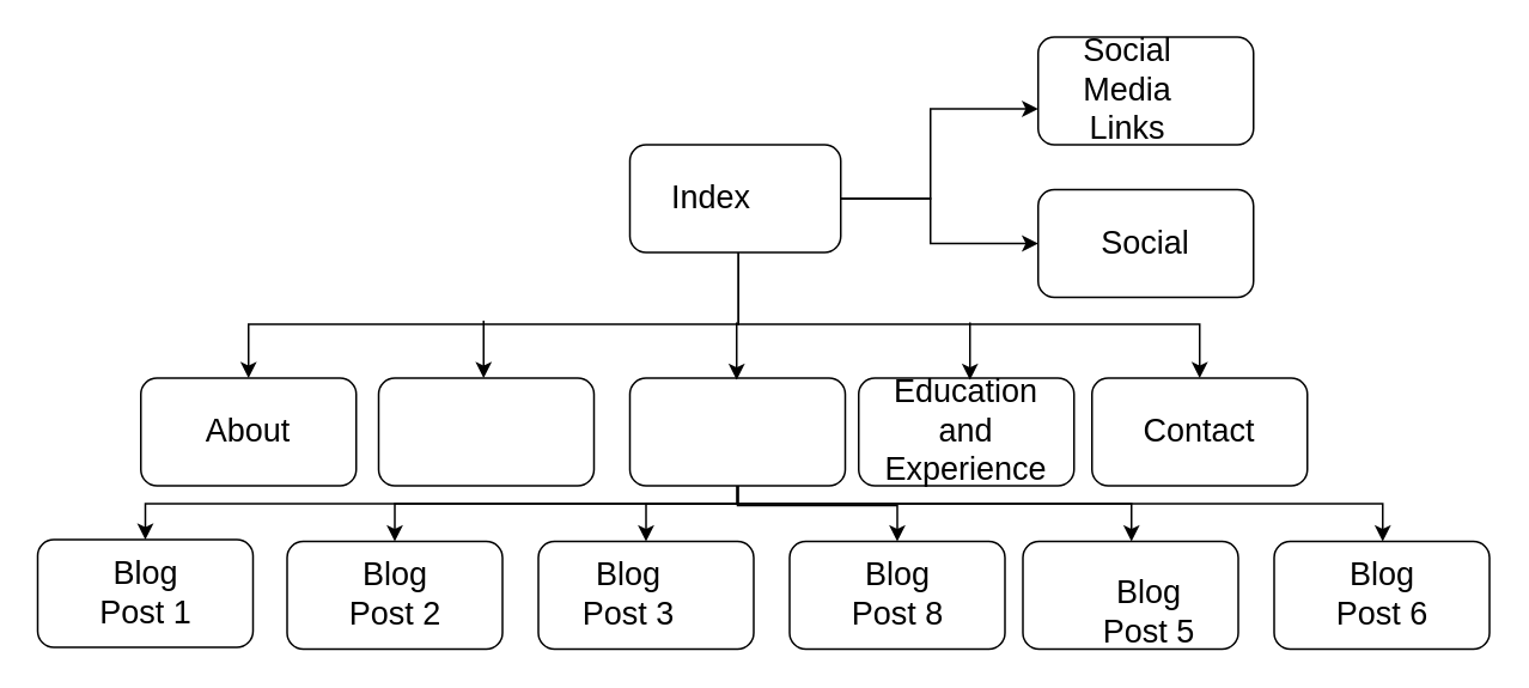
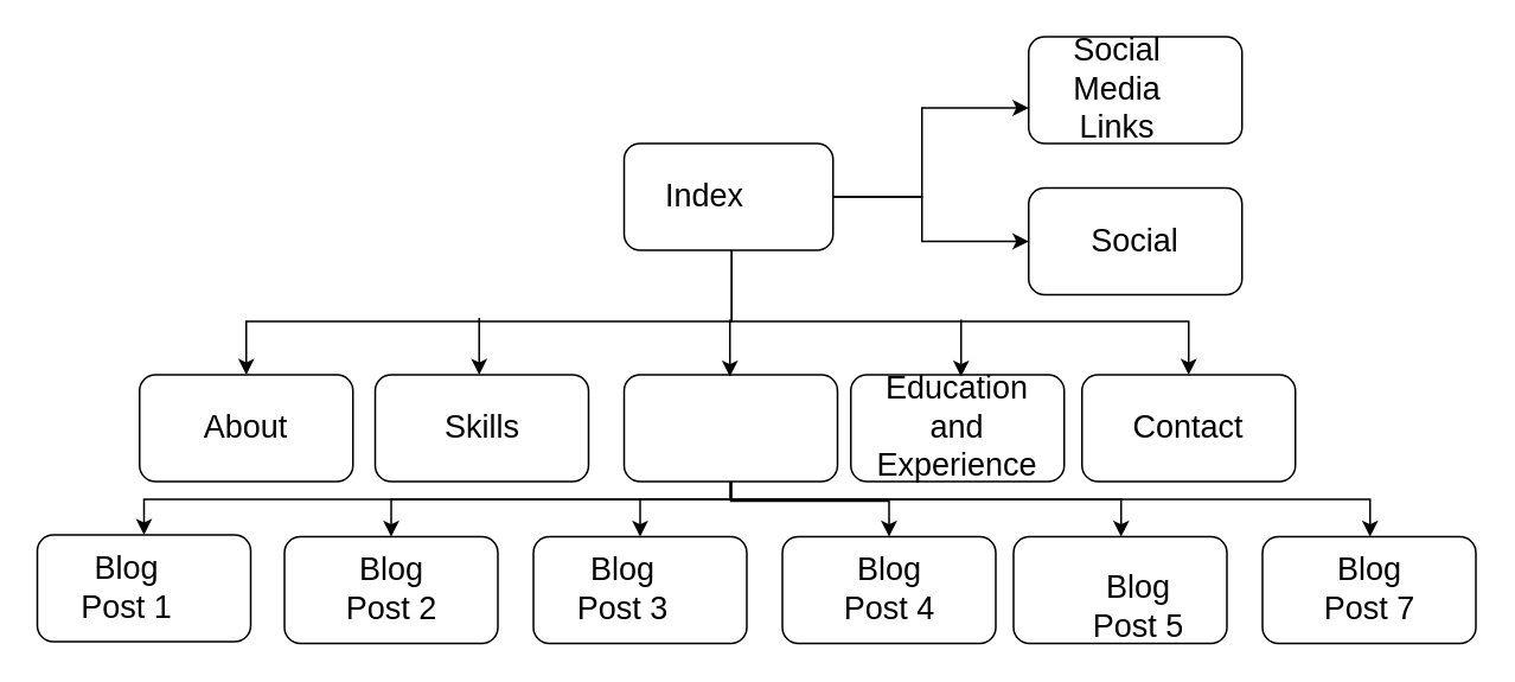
  <mxCell id="0" />
  <mxCell id="1" parent="0" />
  <mxCell id="2" style="edgeStyle=orthogonalEdgeStyle;rounded=0;orthogonalLoop=1;jettySize=auto;html=1;entryX=0.5;entryY=0;entryDx=0;entryDy=0;" edge="1" parent="1" source="6" target="8"><mxGeometry relative="1" as="geometry"><mxPoint x="138" y="180" as="targetPoint" /><Array as="points"><mxPoint x="411" y="180" /><mxPoint x="138" y="180" /></Array></mxGeometry></mxCell>
  <mxCell id="3" style="edgeStyle=orthogonalEdgeStyle;rounded=0;orthogonalLoop=1;jettySize=auto;html=1;entryX=0.5;entryY=0;entryDx=0;entryDy=0;" edge="1" parent="1" source="6" target="14"><mxGeometry relative="1" as="geometry"><Array as="points"><mxPoint x="411" y="180" /><mxPoint x="668" y="180" /></Array></mxGeometry></mxCell>
  <mxCell id="4" style="edgeStyle=orthogonalEdgeStyle;rounded=0;orthogonalLoop=1;jettySize=auto;html=1;entryX=0;entryY=0.5;entryDx=0;entryDy=0;" edge="1" parent="1" source="6"><mxGeometry relative="1" as="geometry"><mxPoint x="578" y="60" as="targetPoint" /><Array as="points"><mxPoint x="518" y="110" /><mxPoint x="518" y="60" /></Array></mxGeometry></mxCell>
  <mxCell id="5" style="edgeStyle=orthogonalEdgeStyle;rounded=0;orthogonalLoop=1;jettySize=auto;html=1;" edge="1" parent="1" source="6" target="25"><mxGeometry relative="1" as="geometry"><Array as="points"><mxPoint x="518" y="110" /><mxPoint x="518" y="135" /></Array></mxGeometry></mxCell>
  <mxCell id="6" value="" style="rounded=1;whiteSpace=wrap;html=1;" vertex="1" parent="1"><mxGeometry x="350.5" y="80" width="117.5" height="60" as="geometry" /></mxCell>
  <mxCell id="7" value="&lt;font style=&quot;font-size: 18px;&quot;&gt;Index&lt;/font&gt;" style="text;html=1;strokeColor=none;fillColor=none;align=center;verticalAlign=middle;whiteSpace=wrap;rounded=0;" vertex="1" parent="1"><mxGeometry x="365.5" y="95" width="60" height="30" as="geometry" /></mxCell>
  <mxCell id="8" value="" style="rounded=1;whiteSpace=wrap;html=1;" vertex="1" parent="1"><mxGeometry x="78" y="210" width="120" height="60" as="geometry" /></mxCell>
  <mxCell id="9" value="&lt;font style=&quot;font-size: 18px;&quot;&gt;About&lt;/font&gt;" style="text;html=1;strokeColor=none;fillColor=none;align=center;verticalAlign=middle;whiteSpace=wrap;rounded=0;" vertex="1" parent="1"><mxGeometry x="108" y="225" width="60" height="30" as="geometry" /></mxCell>
  <mxCell id="10" value="" style="rounded=1;whiteSpace=wrap;html=1;" vertex="1" parent="1"><mxGeometry x="210.5" y="210" width="120" height="60" as="geometry" /></mxCell>
+ <mxCell id="11" value="&lt;font style=&quot;font-size: 18px;&quot;&gt;Skills&lt;/font&gt;" style="text;html=1;strokeColor=none;fillColor=none;align=center;verticalAlign=middle;whiteSpace=wrap;rounded=0;" vertex="1" parent="1"><mxGeometry x="240.5" y="225" width="60" height="30" as="geometry" /></mxCell>
  <mxCell id="12" value="" style="rounded=1;whiteSpace=wrap;html=1;" vertex="1" parent="1"><mxGeometry x="478" y="210" width="120" height="60" as="geometry" /></mxCell>
  <mxCell id="13" value="&lt;font style=&quot;font-size: 18px;&quot;&gt;Education and Experience&lt;/font&gt;" style="text;html=1;strokeColor=none;fillColor=none;align=center;verticalAlign=middle;whiteSpace=wrap;rounded=0;" vertex="1" parent="1"><mxGeometry x="508" y="225" width="60" height="30" as="geometry" /></mxCell>
  <mxCell id="14" value="" style="rounded=1;whiteSpace=wrap;html=1;" vertex="1" parent="1"><mxGeometry x="608" y="210" width="120" height="60" as="geometry" /></mxCell>
  <mxCell id="15" value="&lt;font style=&quot;font-size: 18px;&quot;&gt;Contact&lt;/font&gt;" style="text;html=1;strokeColor=none;fillColor=none;align=center;verticalAlign=middle;whiteSpace=wrap;rounded=0;" vertex="1" parent="1"><mxGeometry x="638" y="225" width="60" height="30" as="geometry" /></mxCell>
  <mxCell id="16" style="edgeStyle=orthogonalEdgeStyle;rounded=0;orthogonalLoop=1;jettySize=auto;html=1;entryX=0.5;entryY=0;entryDx=0;entryDy=0;" edge="1" parent="1" source="22" target="30"><mxGeometry relative="1" as="geometry"><Array as="points"><mxPoint x="410" y="280" /><mxPoint x="80" y="280" /></Array></mxGeometry></mxCell>
  <mxCell id="17" style="edgeStyle=orthogonalEdgeStyle;rounded=0;orthogonalLoop=1;jettySize=auto;html=1;entryX=0.5;entryY=0;entryDx=0;entryDy=0;" edge="1" parent="1" source="22" target="36"><mxGeometry relative="1" as="geometry"><Array as="points"><mxPoint x="410" y="281" /><mxPoint x="500" y="281" /></Array></mxGeometry></mxCell>
  <mxCell id="18" style="edgeStyle=orthogonalEdgeStyle;rounded=0;orthogonalLoop=1;jettySize=auto;html=1;entryX=0.5;entryY=0;entryDx=0;entryDy=0;" edge="1" parent="1" source="22" target="34"><mxGeometry relative="1" as="geometry"><Array as="points"><mxPoint x="410" y="280" /><mxPoint x="360" y="280" /></Array></mxGeometry></mxCell>
  <mxCell id="19" style="edgeStyle=orthogonalEdgeStyle;rounded=0;orthogonalLoop=1;jettySize=auto;html=1;entryX=0.5;entryY=0;entryDx=0;entryDy=0;" edge="1" parent="1" source="22" target="32"><mxGeometry relative="1" as="geometry"><Array as="points"><mxPoint x="410" y="280" /><mxPoint x="220" y="280" /></Array></mxGeometry></mxCell>
  <mxCell id="20" style="edgeStyle=orthogonalEdgeStyle;rounded=0;orthogonalLoop=1;jettySize=auto;html=1;" edge="1" parent="1" source="22" target="38"><mxGeometry relative="1" as="geometry"><Array as="points"><mxPoint x="410" y="280" /><mxPoint x="630" y="280" /></Array></mxGeometry></mxCell>
  <mxCell id="21" style="edgeStyle=orthogonalEdgeStyle;rounded=0;orthogonalLoop=1;jettySize=auto;html=1;" edge="1" parent="1" source="22" target="40"><mxGeometry relative="1" as="geometry"><Array as="points"><mxPoint x="410" y="280" /><mxPoint x="770" y="280" /></Array></mxGeometry></mxCell>
  <mxCell id="22" value="" style="rounded=1;whiteSpace=wrap;html=1;" vertex="1" parent="1"><mxGeometry x="350.5" y="210" width="120" height="60" as="geometry" /></mxCell>
  <mxCell id="23" value="" style="rounded=1;whiteSpace=wrap;html=1;" vertex="1" parent="1"><mxGeometry x="578" y="20" width="120" height="60" as="geometry" /></mxCell>
  <mxCell id="24" value="&lt;font style=&quot;font-size: 18px;&quot;&gt;Social Media Links&lt;/font&gt;" style="text;html=1;strokeColor=none;fillColor=none;align=center;verticalAlign=middle;whiteSpace=wrap;rounded=0;" vertex="1" parent="1"><mxGeometry x="598" y="35" width="60" height="30" as="geometry" /></mxCell>
  <mxCell id="25" value="" style="rounded=1;whiteSpace=wrap;html=1;" vertex="1" parent="1"><mxGeometry x="578" y="105" width="120" height="60" as="geometry" /></mxCell>
  <mxCell id="26" value="&lt;font style=&quot;font-size: 18px;&quot;&gt;Social&lt;/font&gt;" style="text;html=1;strokeColor=none;fillColor=none;align=center;verticalAlign=middle;whiteSpace=wrap;rounded=0;" vertex="1" parent="1"><mxGeometry x="608" y="120" width="60" height="30" as="geometry" /></mxCell>
  <mxCell id="27" value="" style="endArrow=classic;html=1;rounded=0;" edge="1" parent="1"><mxGeometry width="50" height="50" relative="1" as="geometry"><mxPoint x="269" y="178" as="sourcePoint" /><mxPoint x="269" y="210" as="targetPoint" /></mxGeometry></mxCell>
  <mxCell id="28" value="" style="endArrow=classic;html=1;rounded=0;" edge="1" parent="1"><mxGeometry width="50" height="50" relative="1" as="geometry"><mxPoint x="410" y="179" as="sourcePoint" /><mxPoint x="410" y="211" as="targetPoint" /></mxGeometry></mxCell>
  <mxCell id="29" value="" style="endArrow=classic;html=1;rounded=0;" edge="1" parent="1"><mxGeometry width="50" height="50" relative="1" as="geometry"><mxPoint x="540" y="179" as="sourcePoint" /><mxPoint x="540" y="211" as="targetPoint" /></mxGeometry></mxCell>
  <mxCell id="30" value="" style="rounded=1;whiteSpace=wrap;html=1;" vertex="1" parent="1"><mxGeometry x="20.5" y="300" width="120" height="60" as="geometry" /></mxCell>
- <mxCell id="31" value="&lt;font style=&quot;font-size: 18px;&quot;&gt;Blog Post 1&lt;br&gt;&lt;/font&gt;" style="text;html=1;strokeColor=none;fillColor=none;align=center;verticalAlign=middle;whiteSpace=wrap;rounded=0;" vertex="1" parent="1"><mxGeometry x="50.5" y="315" width="60" height="30" as="geometry" /></mxCell>
+ <mxCell id="31" value="&lt;font style=&quot;font-size: 18px;&quot;&gt;Blog Post 1&lt;br&gt;&lt;/font&gt;" style="text;html=1;strokeColor=none;fillColor=none;align=center;verticalAlign=middle;whiteSpace=wrap;rounded=0;" vertex="1" parent="1"><mxGeometry x="40.5" y="315" width="60" height="30" as="geometry" /></mxCell>
  <mxCell id="32" value="" style="rounded=1;whiteSpace=wrap;html=1;" vertex="1" parent="1"><mxGeometry x="159.5" y="301" width="120" height="60" as="geometry" /></mxCell>
  <mxCell id="33" value="&lt;font style=&quot;font-size: 18px;&quot;&gt;Blog Post 2&lt;br&gt;&lt;/font&gt;" style="text;html=1;strokeColor=none;fillColor=none;align=center;verticalAlign=middle;whiteSpace=wrap;rounded=0;" vertex="1" parent="1"><mxGeometry x="189.5" y="316" width="60" height="30" as="geometry" /></mxCell>
  <mxCell id="34" value="" style="rounded=1;whiteSpace=wrap;html=1;" vertex="1" parent="1"><mxGeometry x="299.5" y="301" width="120" height="60" as="geometry" /></mxCell>
  <mxCell id="35" value="&lt;font style=&quot;font-size: 18px;&quot;&gt;Blog Post 3&lt;br&gt;&lt;/font&gt;" style="text;html=1;strokeColor=none;fillColor=none;align=center;verticalAlign=middle;whiteSpace=wrap;rounded=0;" vertex="1" parent="1"><mxGeometry x="319.5" y="316" width="60" height="30" as="geometry" /></mxCell>
  <mxCell id="36" value="" style="rounded=1;whiteSpace=wrap;html=1;" vertex="1" parent="1"><mxGeometry x="439.5" y="301" width="120" height="60" as="geometry" /></mxCell>
- <mxCell id="37" value="&lt;font style=&quot;font-size: 18px;&quot;&gt;Blog Post 8&lt;br&gt;&lt;/font&gt;" style="text;html=1;strokeColor=none;fillColor=none;align=center;verticalAlign=middle;whiteSpace=wrap;rounded=0;" vertex="1" parent="1"><mxGeometry x="469.5" y="316" width="60" height="30" as="geometry" /></mxCell>
+ <mxCell id="37" value="&lt;font style=&quot;font-size: 18px;&quot;&gt;Blog Post 4&lt;br&gt;&lt;/font&gt;" style="text;html=1;strokeColor=none;fillColor=none;align=center;verticalAlign=middle;whiteSpace=wrap;rounded=0;" vertex="1" parent="1"><mxGeometry x="469.5" y="316" width="60" height="30" as="geometry" /></mxCell>
  <mxCell id="38" value="" style="rounded=1;whiteSpace=wrap;html=1;" vertex="1" parent="1"><mxGeometry x="569.5" y="301" width="120" height="60" as="geometry" /></mxCell>
  <mxCell id="39" value="&lt;font style=&quot;font-size: 18px;&quot;&gt;Blog Post 5&lt;br&gt;&lt;/font&gt;" style="text;html=1;strokeColor=none;fillColor=none;align=center;verticalAlign=middle;whiteSpace=wrap;rounded=0;" vertex="1" parent="1"><mxGeometry x="609.5" y="326" width="60" height="30" as="geometry" /></mxCell>
  <mxCell id="40" value="" style="rounded=1;whiteSpace=wrap;html=1;" vertex="1" parent="1"><mxGeometry x="709.5" y="301" width="120" height="60" as="geometry" /></mxCell>
- <mxCell id="41" value="&lt;font style=&quot;font-size: 18px;&quot;&gt;Blog Post 6&lt;br&gt;&lt;/font&gt;" style="text;html=1;strokeColor=none;fillColor=none;align=center;verticalAlign=middle;whiteSpace=wrap;rounded=0;" vertex="1" parent="1"><mxGeometry x="739.5" y="316" width="60" height="30" as="geometry" /></mxCell>
+ <mxCell id="41" value="&lt;font style=&quot;font-size: 18px;&quot;&gt;Blog Post 7&lt;br&gt;&lt;/font&gt;" style="text;html=1;strokeColor=none;fillColor=none;align=center;verticalAlign=middle;whiteSpace=wrap;rounded=0;" vertex="1" parent="1"><mxGeometry x="739.5" y="316" width="60" height="30" as="geometry" /></mxCell>
